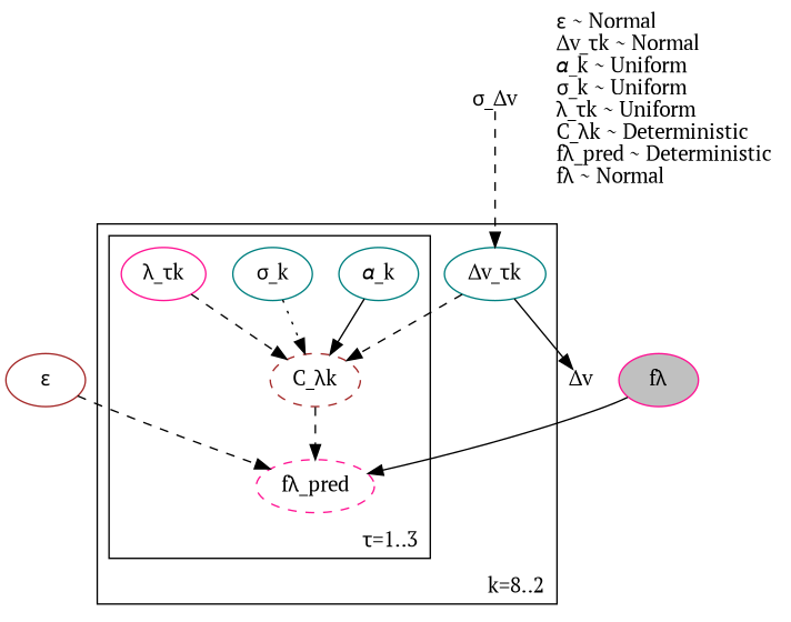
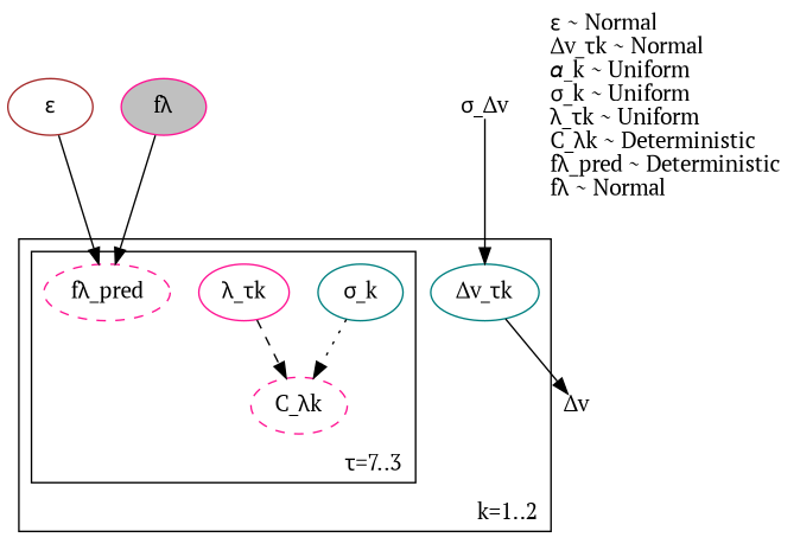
  digraph {
    fontname="PT Serif"
    node [color=teal fillcolor=white fontname="PT Serif" shape=ellipse style=filled]
    edge [fontname="PT Serif" style=solid]
-   n1 [label="𝛼_k"]
    n2 [label="σ_k"]
    n3 [color=deeppink label="λ_τk"]
-   n4 [color=brown label="C_λk" style="filled,dashed"]
+   n4 [color=deeppink label="C_λk" style="filled,dashed"]
    n5 [color=deeppink label="fλ_pred" style="filled,dashed"]
    n6 [label="Δv_τk"]
    n7 [color=brown label="Δv" shape=plain]
    n8 [color=brown label="ε"]
    n9 [color=deeppink fillcolor=grey label="fλ"]
    n10 [color=deeppink label="σ_Δv" shape=plain]
    n11 [label="ε ~ Normal\lΔv_τk ~ Normal\l𝛼_k ~ Uniform\lσ_k ~ Uniform\lλ_τk ~ Uniform\lC_λk ~ Deterministic\lfλ_pred ~ Deterministic\lfλ ~ Normal\l" shape=plaintext fillcolor="" style=""]
    subgraph cluster_1 {
-     label="k=8..2"
+     label="k=1..2"
      labeljust=r
      labelloc=b
      n6
      subgraph cluster_2 {
-       label="τ=1..3"
+       label="τ=7..3"
        labeljust=r
        labelloc=b
-       n1
        n2
        n3
        n4
        n5
      }
    }
-   n1 -> n4
    n2 -> n4 [style=dotted]
    n3 -> n4 [style=dashed]
-   n4 -> n5 [style=dashed]
-   n6 -> n4 [style=dashed]
    n6 -> n7
-   n8 -> n5 [style=dashed]
+   n8 -> n5
    n9 -> n5
-   n10 -> n6 [style=dashed]
+   n10 -> n6
  }
